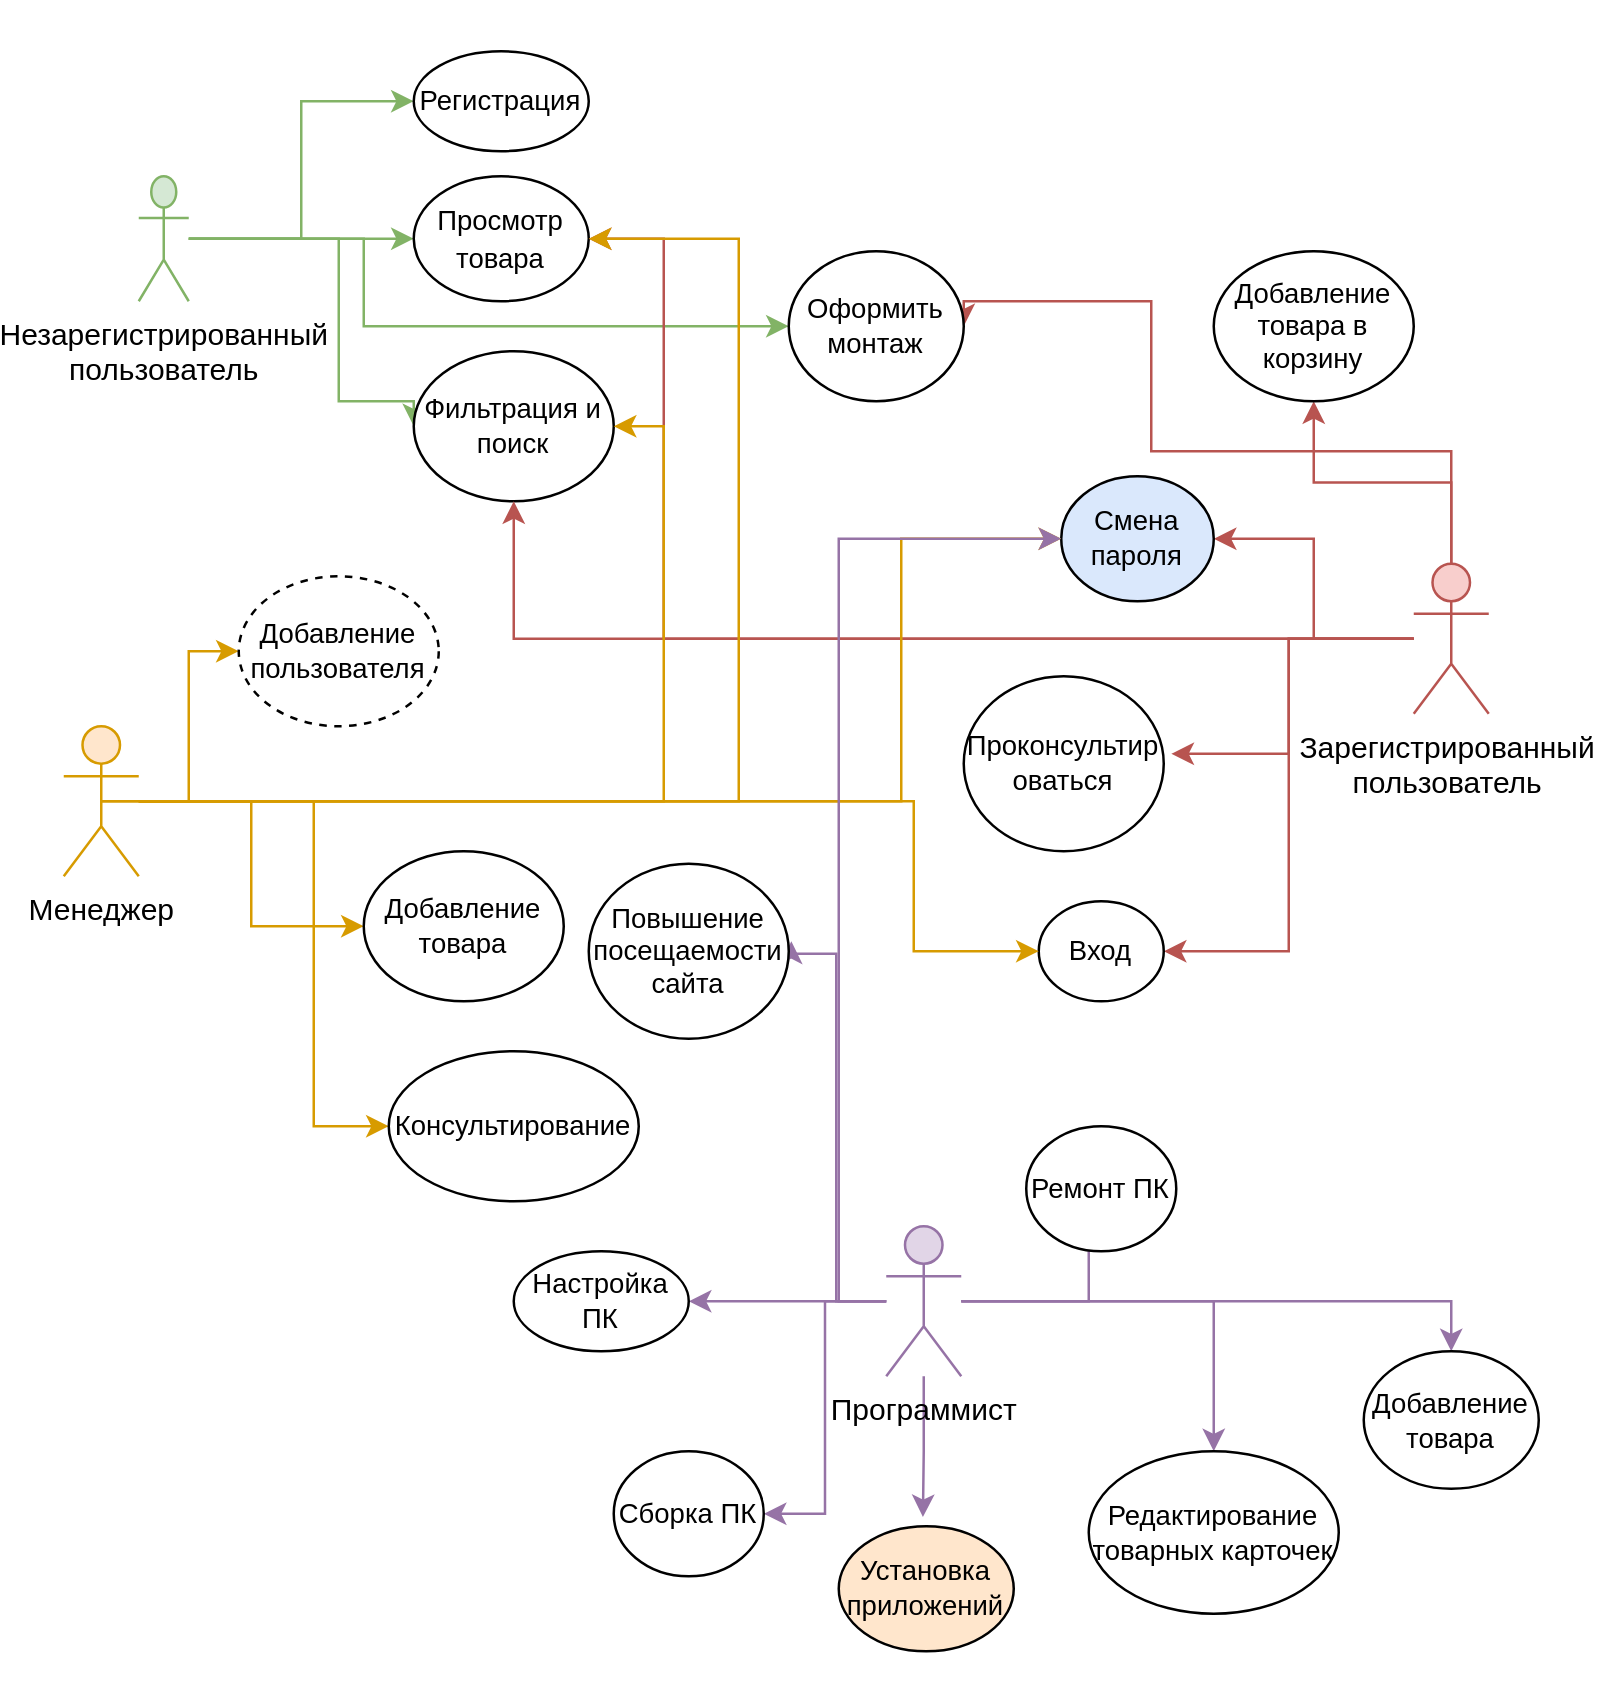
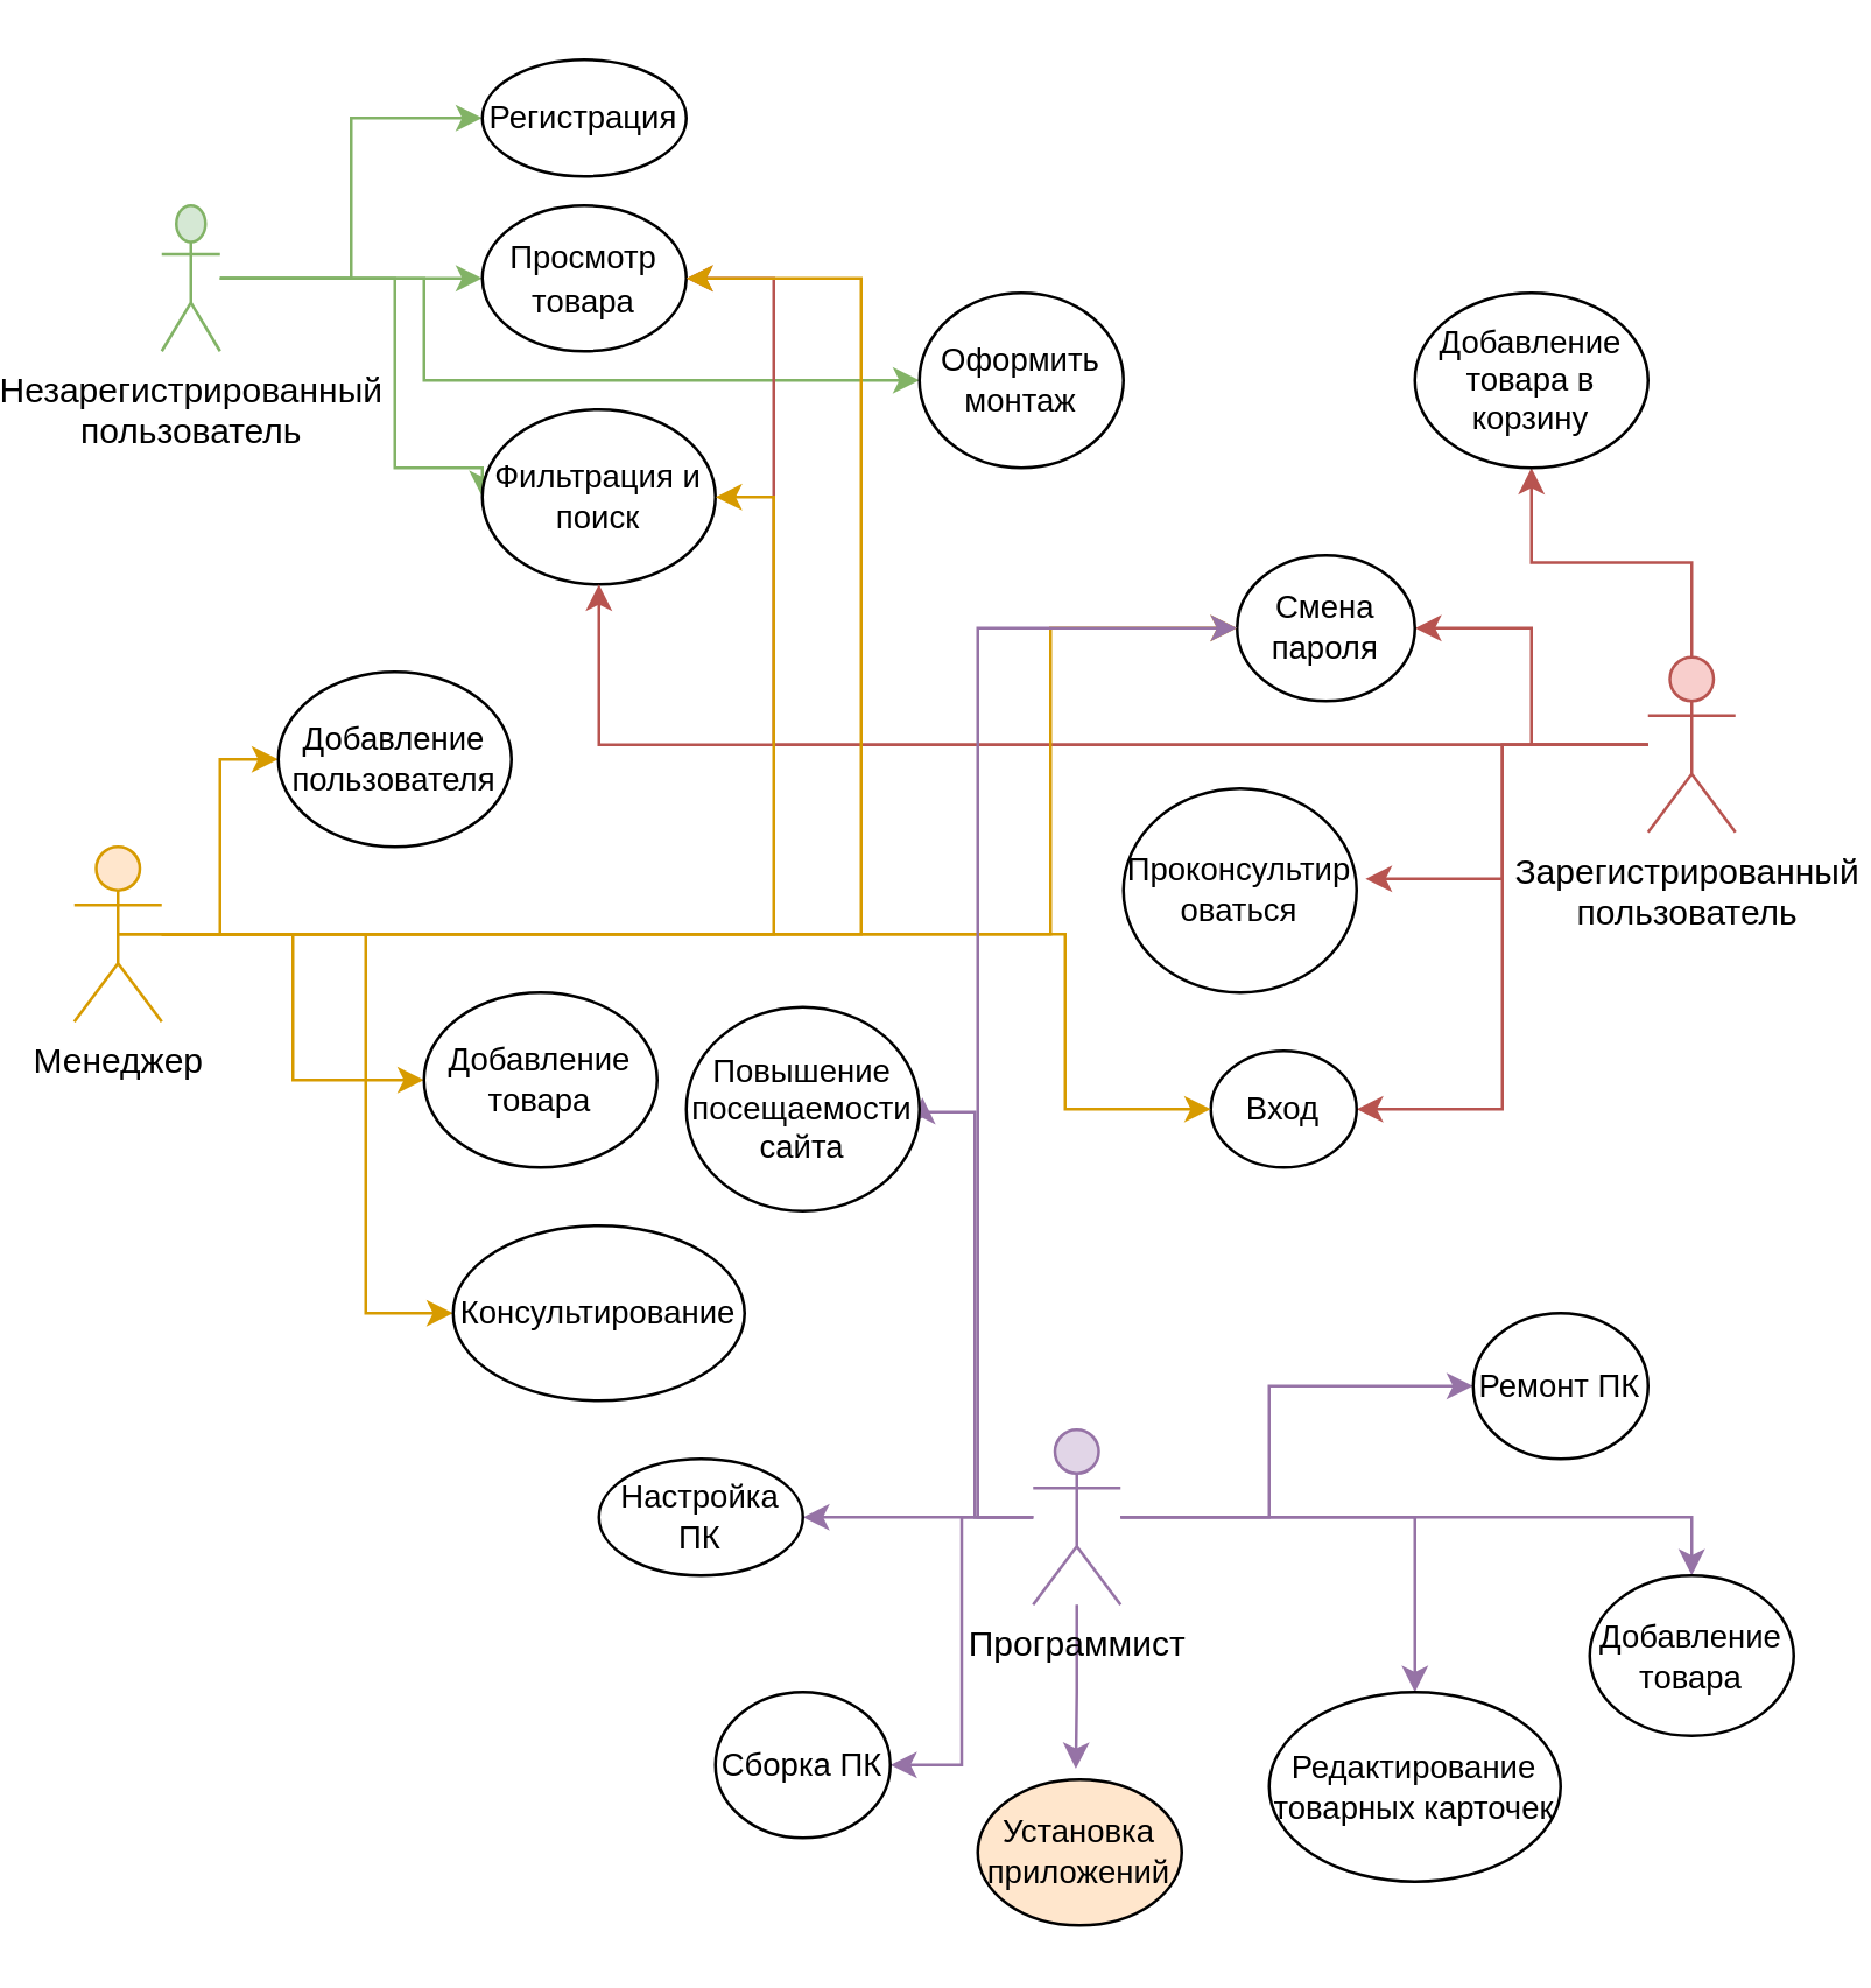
  <mxCell id="0" />
  <mxCell id="1" parent="0" />
  <mxCell id="2" style="edgeStyle=orthogonalEdgeStyle;rounded=0;orthogonalLoop=1;jettySize=auto;html=1;entryX=0;entryY=0.5;entryDx=0;entryDy=0;fillColor=#d5e8d4;strokeColor=#82b366;" edge="1" parent="1" source="6" target="7"><mxGeometry relative="1" as="geometry" /></mxCell>
  <mxCell id="3" style="edgeStyle=orthogonalEdgeStyle;rounded=0;orthogonalLoop=1;jettySize=auto;html=1;entryX=0;entryY=0.5;entryDx=0;entryDy=0;fillColor=#d5e8d4;strokeColor=#82b366;" edge="1" parent="1" source="6" target="8"><mxGeometry relative="1" as="geometry" /></mxCell>
  <mxCell id="4" style="edgeStyle=orthogonalEdgeStyle;rounded=0;orthogonalLoop=1;jettySize=auto;html=1;entryX=0;entryY=0.5;entryDx=0;entryDy=0;fillColor=#d5e8d4;strokeColor=#82b366;" edge="1" parent="1" source="6" target="9"><mxGeometry relative="1" as="geometry"><Array as="points"><mxPoint x="130" y="95" /><mxPoint x="130" y="160" /></Array></mxGeometry></mxCell>
  <mxCell id="5" style="edgeStyle=orthogonalEdgeStyle;rounded=0;orthogonalLoop=1;jettySize=auto;html=1;entryX=0;entryY=0.5;entryDx=0;entryDy=0;fillColor=#d5e8d4;strokeColor=#82b366;" edge="1" parent="1" source="6" target="21"><mxGeometry relative="1" as="geometry"><Array as="points"><mxPoint x="140" y="95" /><mxPoint x="140" y="130" /><mxPoint x="280" y="130" /></Array></mxGeometry></mxCell>
  <mxCell id="6" value="Незарегистрированный&lt;br&gt;пользователь" style="shape=umlActor;verticalLabelPosition=bottom;verticalAlign=top;html=1;outlineConnect=0;fillColor=#d5e8d4;strokeColor=#82b366;" vertex="1" parent="1"><mxGeometry x="50" y="70" width="20" height="50" as="geometry" /></mxCell>
  <mxCell id="7" value="&lt;font style=&quot;font-size: 11px;&quot;&gt;Регистрация&lt;/font&gt;" style="ellipse;whiteSpace=wrap;html=1;" vertex="1" parent="1"><mxGeometry x="160" y="20" width="70" height="40" as="geometry" /></mxCell>
  <mxCell id="8" value="&lt;font style=&quot;font-size: 11px;&quot;&gt;Просмотр товара&lt;/font&gt;" style="ellipse;whiteSpace=wrap;html=1;" vertex="1" parent="1"><mxGeometry x="160" y="70" width="70" height="50" as="geometry" /></mxCell>
  <mxCell id="9" value="Фильтрация и поиск" style="ellipse;whiteSpace=wrap;html=1;fontSize=11;" vertex="1" parent="1"><mxGeometry x="160" y="140" width="80" height="60" as="geometry" /></mxCell>
  <mxCell id="10" style="edgeStyle=orthogonalEdgeStyle;rounded=0;orthogonalLoop=1;jettySize=auto;html=1;fillColor=#f8cecc;strokeColor=#b85450;" edge="1" parent="1" source="17" target="20"><mxGeometry relative="1" as="geometry" /></mxCell>
  <mxCell id="11" style="edgeStyle=orthogonalEdgeStyle;rounded=0;orthogonalLoop=1;jettySize=auto;html=1;entryX=1;entryY=0.5;entryDx=0;entryDy=0;fillColor=#f8cecc;strokeColor=#b85450;" edge="1" parent="1" source="17" target="19"><mxGeometry relative="1" as="geometry" /></mxCell>
  <mxCell id="12" style="edgeStyle=orthogonalEdgeStyle;rounded=0;orthogonalLoop=1;jettySize=auto;html=1;entryX=1.038;entryY=0.443;entryDx=0;entryDy=0;entryPerimeter=0;fillColor=#f8cecc;strokeColor=#b85450;" edge="1" parent="1" source="17" target="22"><mxGeometry relative="1" as="geometry" /></mxCell>
  <mxCell id="13" style="edgeStyle=orthogonalEdgeStyle;rounded=0;orthogonalLoop=1;jettySize=auto;html=1;entryX=1;entryY=0.5;entryDx=0;entryDy=0;fillColor=#f8cecc;strokeColor=#b85450;" edge="1" parent="1" source="17" target="18"><mxGeometry relative="1" as="geometry" /></mxCell>
- <mxCell id="14" style="edgeStyle=orthogonalEdgeStyle;rounded=0;orthogonalLoop=1;jettySize=auto;html=1;entryX=1;entryY=0.5;entryDx=0;entryDy=0;fillColor=#f8cecc;strokeColor=#b85450;" edge="1" parent="1" source="17" target="21"><mxGeometry relative="1" as="geometry"><Array as="points"><mxPoint x="575" y="180" /><mxPoint x="455" y="180" /><mxPoint x="455" y="120" /></Array></mxGeometry></mxCell>
  <mxCell id="15" style="edgeStyle=orthogonalEdgeStyle;rounded=0;orthogonalLoop=1;jettySize=auto;html=1;entryX=1;entryY=0.5;entryDx=0;entryDy=0;fillColor=#f8cecc;strokeColor=#b85450;" edge="1" parent="1" source="17" target="8"><mxGeometry relative="1" as="geometry"><Array as="points"><mxPoint x="260" y="255" /><mxPoint x="260" y="95" /></Array></mxGeometry></mxCell>
  <mxCell id="16" style="edgeStyle=orthogonalEdgeStyle;rounded=0;orthogonalLoop=1;jettySize=auto;html=1;fillColor=#f8cecc;strokeColor=#b85450;" edge="1" parent="1" source="17" target="9"><mxGeometry relative="1" as="geometry" /></mxCell>
  <mxCell id="17" value="Зарегистрированный&amp;nbsp;&lt;br&gt;пользователь&lt;span style=&quot;white-space: pre;&quot;&gt; &lt;/span&gt;&lt;br&gt;" style="shape=umlActor;verticalLabelPosition=bottom;verticalAlign=top;html=1;outlineConnect=0;fillColor=#f8cecc;strokeColor=#b85450;" vertex="1" parent="1"><mxGeometry x="560" y="225" width="30" height="60" as="geometry" /></mxCell>
  <mxCell id="18" value="Вход" style="ellipse;whiteSpace=wrap;html=1;fontSize=11;" vertex="1" parent="1"><mxGeometry x="410" y="360" width="50" height="40" as="geometry" /></mxCell>
- <mxCell id="19" value="Смена пароля" style="ellipse;whiteSpace=wrap;html=1;fontSize=11;fillColor=#dae8fc;" vertex="1" parent="1"><mxGeometry x="419" y="190" width="61" height="50" as="geometry" /></mxCell>
+ <mxCell id="19" value="Смена пароля" style="ellipse;whiteSpace=wrap;html=1;fontSize=11;" vertex="1" parent="1"><mxGeometry x="419" y="190" width="61" height="50" as="geometry" /></mxCell>
  <mxCell id="20" value="Добавление товара в корзину" style="ellipse;whiteSpace=wrap;html=1;fontSize=11;" vertex="1" parent="1"><mxGeometry x="480" y="100" width="80" height="60" as="geometry" /></mxCell>
  <mxCell id="21" value="Оформить монтаж" style="ellipse;whiteSpace=wrap;html=1;fontSize=11;" vertex="1" parent="1"><mxGeometry x="310" y="100" width="70" height="60" as="geometry" /></mxCell>
  <mxCell id="22" value="Проконсультир&lt;br style=&quot;font-size: 11px;&quot;&gt;оваться" style="ellipse;whiteSpace=wrap;html=1;fontSize=11;" vertex="1" parent="1"><mxGeometry x="380" y="270" width="80" height="70" as="geometry" /></mxCell>
  <mxCell id="23" style="edgeStyle=orthogonalEdgeStyle;rounded=0;orthogonalLoop=1;jettySize=auto;html=1;entryX=0;entryY=0.5;entryDx=0;entryDy=0;fillColor=#ffe6cc;strokeColor=#d79b00;" edge="1" parent="1" source="30" target="18"><mxGeometry relative="1" as="geometry"><Array as="points"><mxPoint x="360" y="320" /><mxPoint x="360" y="380" /></Array></mxGeometry></mxCell>
  <mxCell id="24" style="edgeStyle=orthogonalEdgeStyle;rounded=0;orthogonalLoop=1;jettySize=auto;html=1;entryX=1;entryY=0.5;entryDx=0;entryDy=0;fillColor=#ffe6cc;strokeColor=#d79b00;" edge="1" parent="1" source="30" target="9"><mxGeometry relative="1" as="geometry" /></mxCell>
  <mxCell id="25" style="edgeStyle=orthogonalEdgeStyle;rounded=0;orthogonalLoop=1;jettySize=auto;html=1;entryX=1;entryY=0.5;entryDx=0;entryDy=0;fillColor=#ffe6cc;strokeColor=#d79b00;exitX=0.5;exitY=0.5;exitDx=0;exitDy=0;exitPerimeter=0;" edge="1" parent="1" source="30" target="8"><mxGeometry relative="1" as="geometry"><Array as="points"><mxPoint x="290" y="320" /><mxPoint x="290" y="95" /></Array></mxGeometry></mxCell>
  <mxCell id="26" style="edgeStyle=orthogonalEdgeStyle;rounded=0;orthogonalLoop=1;jettySize=auto;html=1;entryX=0;entryY=0.5;entryDx=0;entryDy=0;fillColor=#ffe6cc;strokeColor=#d79b00;" edge="1" parent="1" source="30" target="19"><mxGeometry relative="1" as="geometry"><Array as="points"><mxPoint x="355" y="215" /></Array></mxGeometry></mxCell>
  <mxCell id="27" style="edgeStyle=orthogonalEdgeStyle;rounded=0;orthogonalLoop=1;jettySize=auto;html=1;entryX=0;entryY=0.5;entryDx=0;entryDy=0;fillColor=#ffe6cc;strokeColor=#d79b00;" edge="1" parent="1" source="30" target="31"><mxGeometry relative="1" as="geometry" /></mxCell>
  <mxCell id="28" style="edgeStyle=orthogonalEdgeStyle;rounded=0;orthogonalLoop=1;jettySize=auto;html=1;entryX=0;entryY=0.5;entryDx=0;entryDy=0;fillColor=#ffe6cc;strokeColor=#d79b00;" edge="1" parent="1" source="30" target="32"><mxGeometry relative="1" as="geometry" /></mxCell>
  <mxCell id="29" style="edgeStyle=orthogonalEdgeStyle;rounded=0;orthogonalLoop=1;jettySize=auto;html=1;exitX=0.5;exitY=0.5;exitDx=0;exitDy=0;exitPerimeter=0;entryX=0;entryY=0.5;entryDx=0;entryDy=0;fillColor=#ffe6cc;strokeColor=#d79b00;" edge="1" parent="1" source="30" target="33"><mxGeometry relative="1" as="geometry"><Array as="points"><mxPoint x="120" y="320" /><mxPoint x="120" y="450" /></Array></mxGeometry></mxCell>
  <mxCell id="30" value="Менеджер" style="shape=umlActor;verticalLabelPosition=bottom;verticalAlign=top;html=1;outlineConnect=0;fillColor=#ffe6cc;strokeColor=#d79b00;" vertex="1" parent="1"><mxGeometry x="20" y="290" width="30" height="60" as="geometry" /></mxCell>
- <mxCell id="31" value="Добавление пользователя" style="ellipse;whiteSpace=wrap;html=1;fontSize=11;dashed=1;" vertex="1" parent="1"><mxGeometry x="90" y="230" width="80" height="60" as="geometry" /></mxCell>
+ <mxCell id="31" value="Добавление пользователя" style="ellipse;whiteSpace=wrap;html=1;fontSize=11;" vertex="1" parent="1"><mxGeometry x="90" y="230" width="80" height="60" as="geometry" /></mxCell>
  <mxCell id="32" value="Добавление товара" style="ellipse;whiteSpace=wrap;html=1;fontSize=11;" vertex="1" parent="1"><mxGeometry x="140" y="340" width="80" height="60" as="geometry" /></mxCell>
  <mxCell id="33" value="&lt;font style=&quot;font-size: 11px;&quot;&gt;Консультирование&lt;/font&gt;" style="ellipse;whiteSpace=wrap;html=1;" vertex="1" parent="1"><mxGeometry x="150" y="420" width="100" height="60" as="geometry" /></mxCell>
  <mxCell id="34" style="edgeStyle=orthogonalEdgeStyle;rounded=0;orthogonalLoop=1;jettySize=auto;html=1;entryX=0;entryY=0.5;entryDx=0;entryDy=0;fillColor=#e1d5e7;strokeColor=#9673a6;" edge="1" parent="1" source="42" target="19"><mxGeometry relative="1" as="geometry"><Array as="points"><mxPoint x="330" y="520" /><mxPoint x="330" y="215" /></Array></mxGeometry></mxCell>
  <mxCell id="35" style="edgeStyle=orthogonalEdgeStyle;rounded=0;orthogonalLoop=1;jettySize=auto;html=1;entryX=1.013;entryY=0.443;entryDx=0;entryDy=0;entryPerimeter=0;fillColor=#e1d5e7;strokeColor=#9673a6;" edge="1" parent="1" source="42" target="49"><mxGeometry relative="1" as="geometry"><Array as="points"><mxPoint x="329" y="520" /><mxPoint x="329" y="381" /></Array></mxGeometry></mxCell>
  <mxCell id="36" style="edgeStyle=orthogonalEdgeStyle;rounded=0;orthogonalLoop=1;jettySize=auto;html=1;entryX=1;entryY=0.5;entryDx=0;entryDy=0;fillColor=#e1d5e7;strokeColor=#9673a6;" edge="1" parent="1" source="42" target="43"><mxGeometry relative="1" as="geometry" /></mxCell>
  <mxCell id="37" style="edgeStyle=orthogonalEdgeStyle;rounded=0;orthogonalLoop=1;jettySize=auto;html=1;entryX=1;entryY=0.5;entryDx=0;entryDy=0;fillColor=#e1d5e7;strokeColor=#9673a6;" edge="1" parent="1" source="42" target="44"><mxGeometry relative="1" as="geometry" /></mxCell>
  <mxCell id="38" style="edgeStyle=orthogonalEdgeStyle;rounded=0;orthogonalLoop=1;jettySize=auto;html=1;entryX=0.481;entryY=-0.073;entryDx=0;entryDy=0;entryPerimeter=0;fillColor=#e1d5e7;strokeColor=#9673a6;" edge="1" parent="1" source="42" target="45"><mxGeometry relative="1" as="geometry"><mxPoint x="364" y="600" as="targetPoint" /></mxGeometry></mxCell>
  <mxCell id="39" style="edgeStyle=orthogonalEdgeStyle;rounded=0;orthogonalLoop=1;jettySize=auto;html=1;entryX=0.5;entryY=0;entryDx=0;entryDy=0;fillColor=#e1d5e7;strokeColor=#9673a6;" edge="1" parent="1" source="42" target="48"><mxGeometry relative="1" as="geometry" /></mxCell>
  <mxCell id="40" style="edgeStyle=orthogonalEdgeStyle;rounded=0;orthogonalLoop=1;jettySize=auto;html=1;entryX=0;entryY=0.5;entryDx=0;entryDy=0;fillColor=#e1d5e7;strokeColor=#9673a6;" edge="1" parent="1" source="42" target="46"><mxGeometry relative="1" as="geometry"><Array as="points"><mxPoint x="430" y="520" /><mxPoint x="430" y="475" /></Array></mxGeometry></mxCell>
  <mxCell id="41" style="edgeStyle=orthogonalEdgeStyle;rounded=0;orthogonalLoop=1;jettySize=auto;html=1;entryX=0.5;entryY=0;entryDx=0;entryDy=0;fillColor=#e1d5e7;strokeColor=#9673a6;" edge="1" parent="1" source="42" target="47"><mxGeometry relative="1" as="geometry" /></mxCell>
  <mxCell id="42" value="Программист&lt;br&gt;" style="shape=umlActor;verticalLabelPosition=bottom;verticalAlign=top;html=1;outlineConnect=0;fillColor=#e1d5e7;strokeColor=#9673a6;" vertex="1" parent="1"><mxGeometry x="349" y="490" width="30" height="60" as="geometry" /></mxCell>
  <mxCell id="43" value="Настройка &lt;br style=&quot;font-size: 11px;&quot;&gt;ПК" style="ellipse;whiteSpace=wrap;html=1;fontSize=11;" vertex="1" parent="1"><mxGeometry x="200" y="500" width="70" height="40" as="geometry" /></mxCell>
  <mxCell id="44" value="Сборка ПК" style="ellipse;whiteSpace=wrap;html=1;fontSize=11;" vertex="1" parent="1"><mxGeometry x="240" y="580" width="60" height="50" as="geometry" /></mxCell>
  <mxCell id="45" value="Установка приложений" style="ellipse;whiteSpace=wrap;html=1;fontSize=11;fillColor=#ffe6cc;" vertex="1" parent="1"><mxGeometry x="330" y="610" width="70" height="50" as="geometry" /></mxCell>
- <mxCell id="46" value="Ремонт ПК" style="ellipse;whiteSpace=wrap;html=1;fontSize=11;" vertex="1" parent="1"><mxGeometry x="405" y="450" width="60" height="50" as="geometry" /></mxCell>
+ <mxCell id="46" value="Ремонт ПК" style="ellipse;whiteSpace=wrap;html=1;fontSize=11;" vertex="1" parent="1"><mxGeometry x="500" y="450" width="60" height="50" as="geometry" /></mxCell>
  <mxCell id="47" value="Добавление товара" style="ellipse;whiteSpace=wrap;html=1;fontSize=11;" vertex="1" parent="1"><mxGeometry x="540" y="540" width="70" height="55" as="geometry" /></mxCell>
  <mxCell id="48" value="Редактирование товарных карточек" style="ellipse;whiteSpace=wrap;html=1;fontSize=11;" vertex="1" parent="1"><mxGeometry x="430" y="580" width="100" height="65" as="geometry" /></mxCell>
  <mxCell id="49" value="Повышение посещаемости сайта" style="ellipse;whiteSpace=wrap;html=1;fontSize=11;" vertex="1" parent="1"><mxGeometry x="230" y="345" width="80" height="70" as="geometry" /></mxCell>
